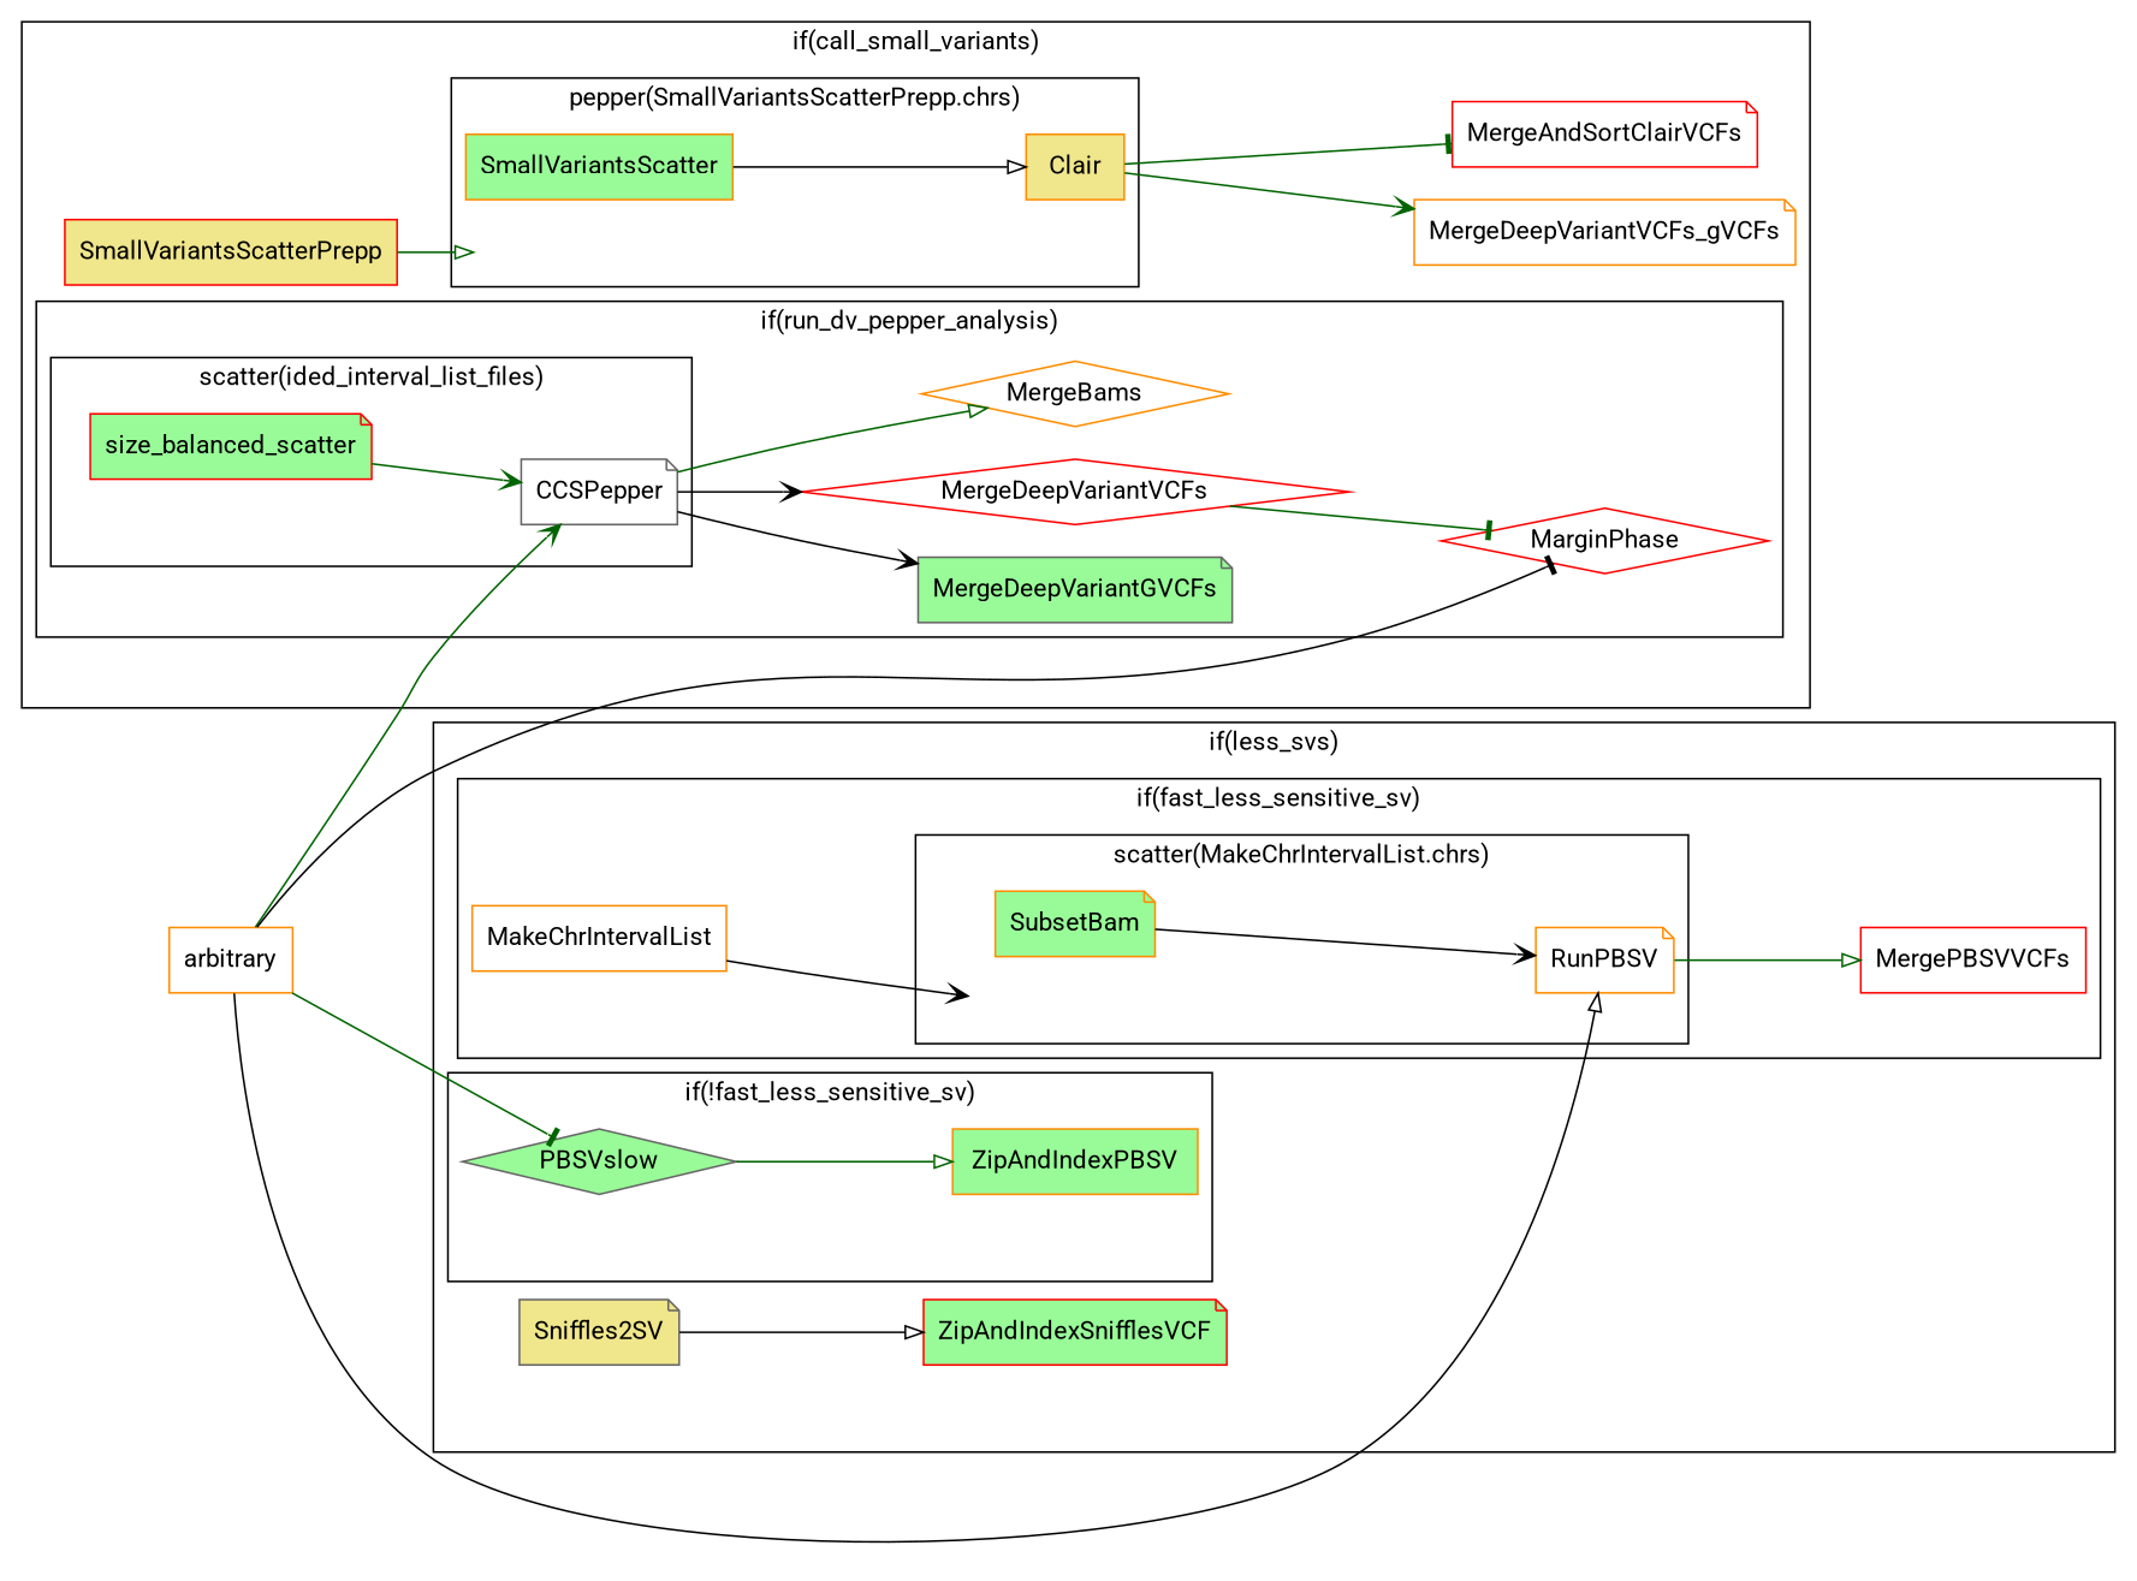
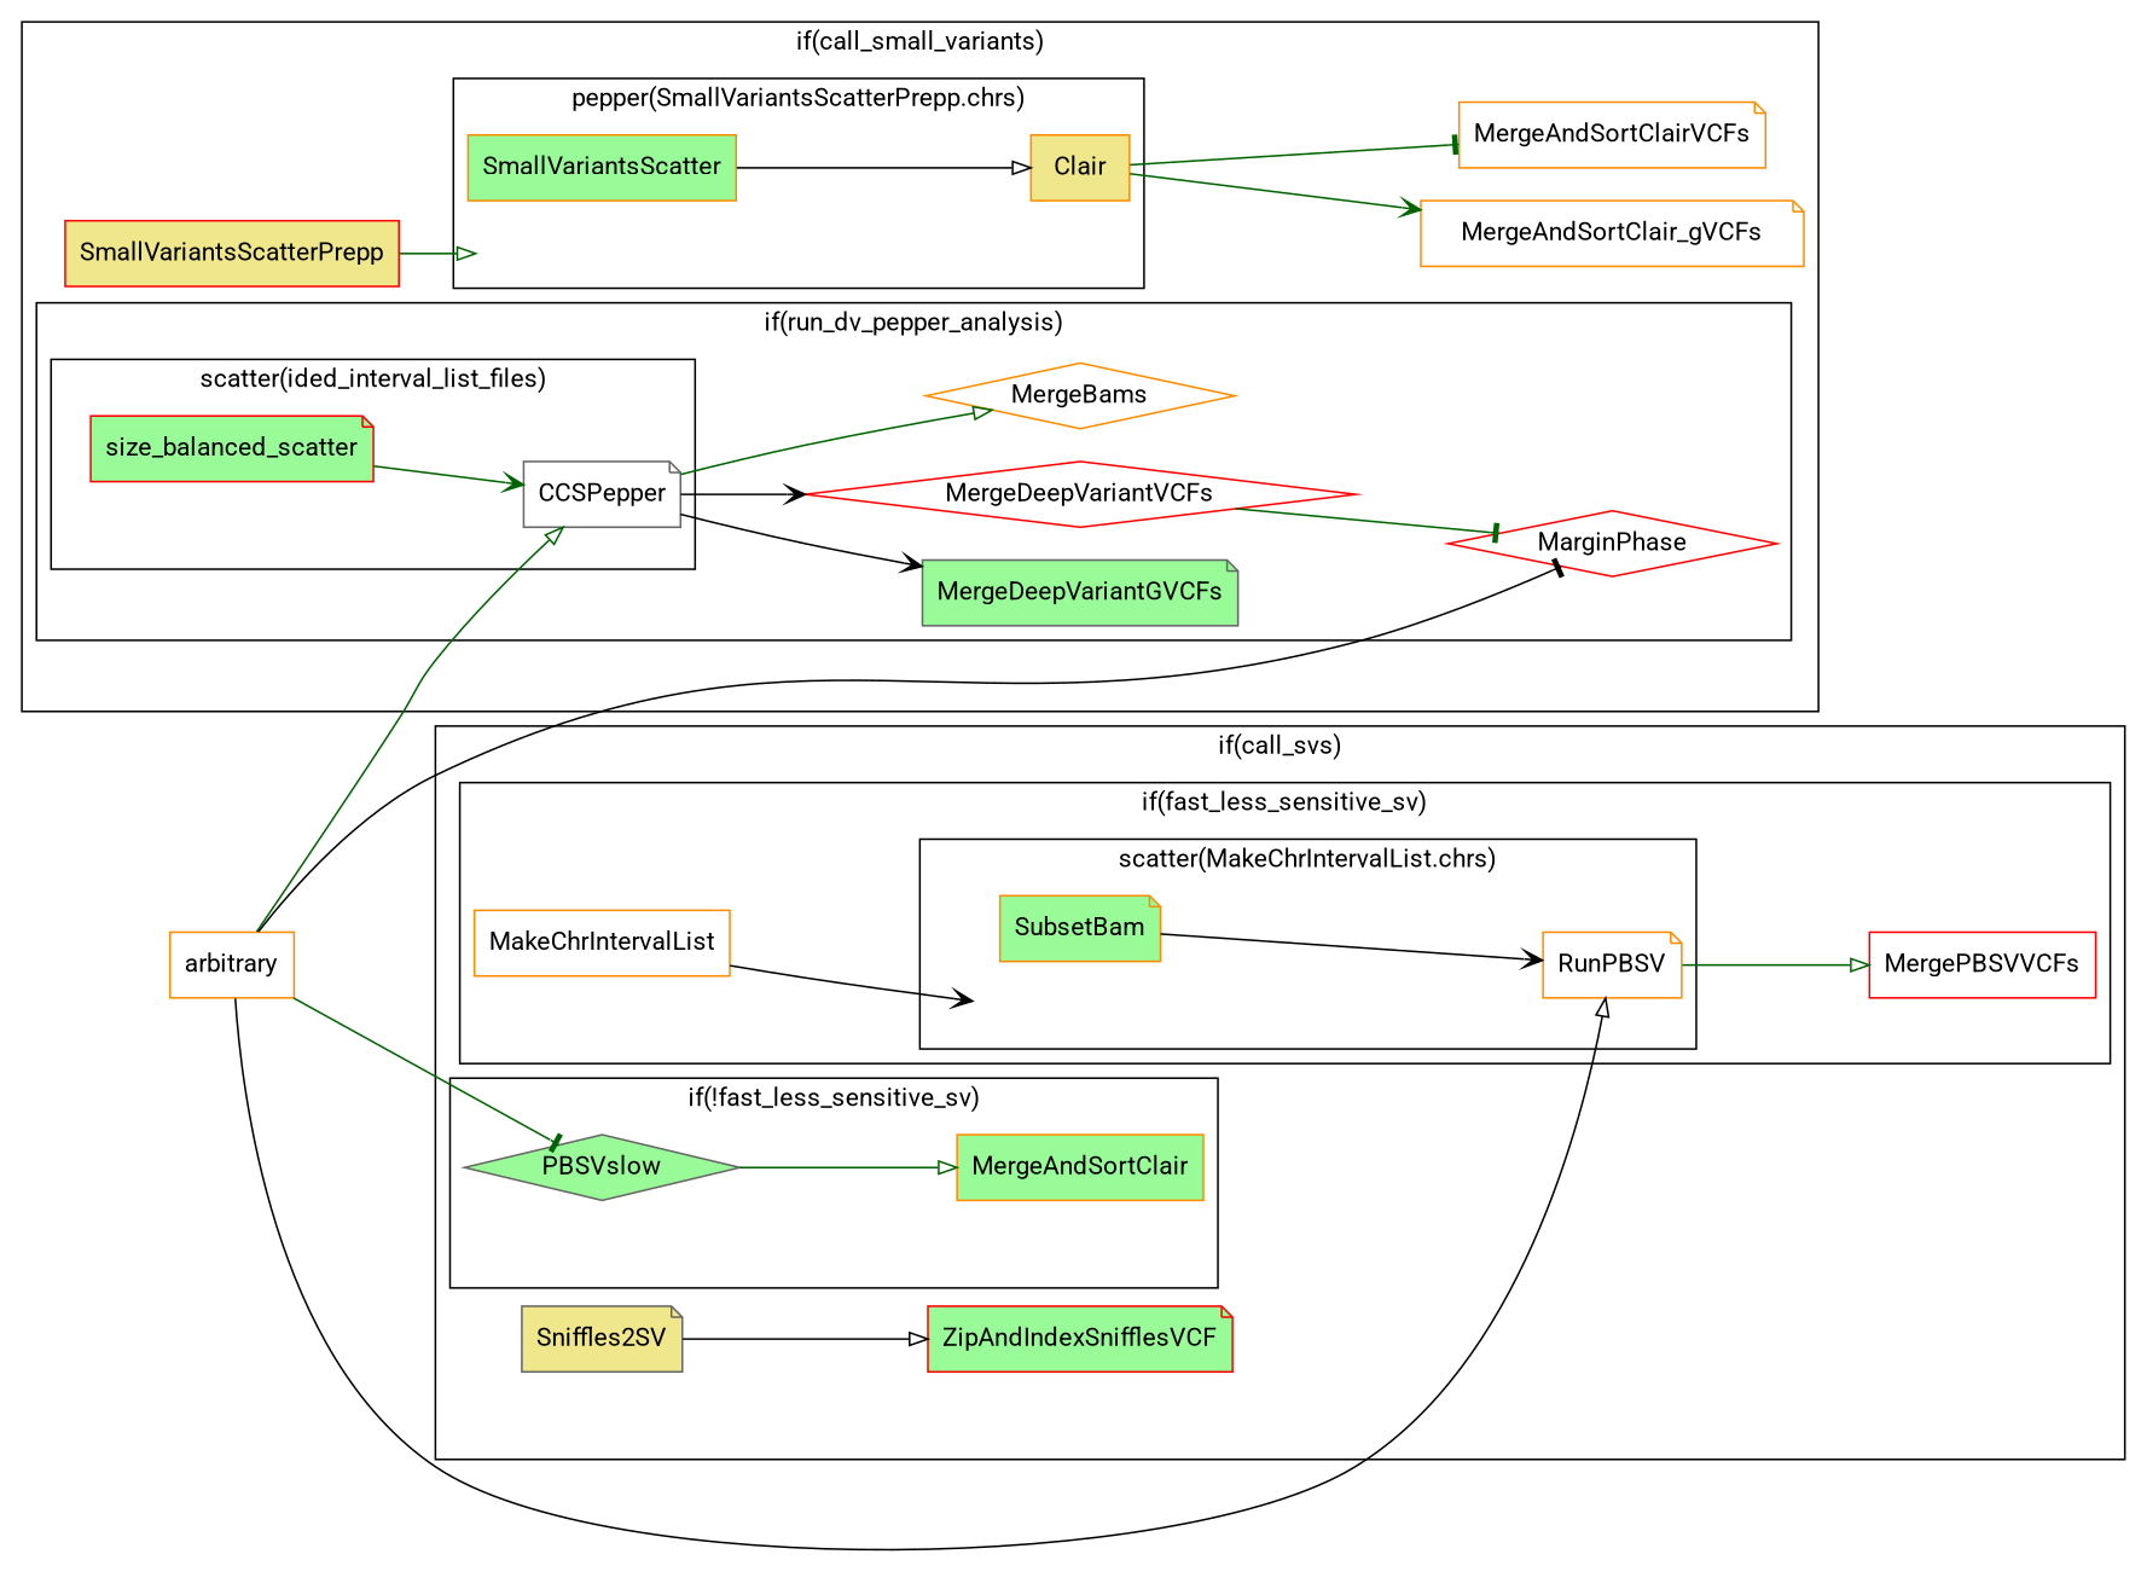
  digraph {
    compound=true
    rankdir=LR
    node [color=darkorange fillcolor=white fontname=Roboto shape=note style=filled]
    edge [arrowhead=onormal color=darkgreen]
    n1 [fillcolor=palegreen label=SmallVariantsScatter shape=box]
    n2 [fillcolor=khaki label=Clair shape=box]
    "scatter-L83C9-c" [height=0 margin=0 style=invis width=0 color="" fillcolor="" shape=""]
    n4 [color=red fillcolor=palegreen label=size_balanced_scatter]
    n5 [color=gray40 label=CCSPepper]
    "scatter-L132C13-pair" [height=0 margin=0 style=invis width=0 color="" fillcolor="" shape=""]
    n7 [color=gray40 fillcolor=palegreen label=MergeDeepVariantGVCFs]
    n8 [color=red label=MergeDeepVariantVCFs shape=diamond]
    n9 [label=MergeBams shape=diamond]
    n10 [color=red label=MarginPhase shape=diamond]
    "if-L125C9" [height=0 margin=0 style=invis width=0 color="" fillcolor="" shape=""]
    n12 [color=red fillcolor=khaki label=SmallVariantsScatterPrepp shape=box]
-   n13 [color=red label=MergeAndSortClairVCFs]
-   n14 [label=MergeDeepVariantVCFs_gVCFs]
+   n13 [label=MergeAndSortClairVCFs]
+   n14 [label=MergeAndSortClair_gVCFs]
    "if-L73C5" [height=0 margin=0 style=invis width=0 color="" fillcolor="" shape=""]
    n16 [fillcolor=palegreen label=SubsetBam]
    n17 [label=RunPBSV]
    "scatter-L206C13-c" [height=0 margin=0 style=invis width=0 color="" fillcolor="" shape=""]
    n19 [label=MakeChrIntervalList shape=box]
    n20 [color=red label=MergePBSVVCFs shape=box]
    "if-L198C9" [height=0 margin=0 style=invis width=0 color="" fillcolor="" shape=""]
    n22 [color=gray40 fillcolor=palegreen label=PBSVslow shape=diamond]
-   n23 [fillcolor=palegreen label=ZipAndIndexPBSV shape=box]
+   n23 [fillcolor=palegreen label=MergeAndSortClair shape=box]
    "if-L239C9" [height=0 margin=0 style=invis width=0 color="" fillcolor="" shape=""]
    n25 [color=gray40 fillcolor=khaki label=Sniffles2SV]
    n26 [color=red fillcolor=palegreen label=ZipAndIndexSnifflesVCF]
    "if-L197C5" [height=0 margin=0 style=invis width=0 color="" fillcolor="" shape=""]
    n28 [label=arbitrary shape=box]
    subgraph cluster_1 {
      fontname=Roboto
      label="if(call_small_variants)"
      rank=same
      n12
      n13
      n14
      "if-L73C5"
      subgraph cluster_2 {
        fontname=Roboto
        label="pepper(SmallVariantsScatterPrepp.chrs)"
        rank=same
        n1
        n2
        "scatter-L83C9-c"
      }
      subgraph cluster_3 {
        fontname=Roboto
        label="if(run_dv_pepper_analysis)"
        rank=same
        n7
        n8
        n9
        n10
        "if-L125C9"
        subgraph cluster_4 {
          fontname=Roboto
          label="scatter(ided_interval_list_files)"
          rank=same
          n4
          n5
          "scatter-L132C13-pair"
        }
      }
    }
    subgraph cluster_5 {
      fontname=Roboto
-     label="if(less_svs)"
+     label="if(call_svs)"
      rank=same
      n25
      n26
      "if-L197C5"
      subgraph cluster_6 {
        fontname=Roboto
        label="if(fast_less_sensitive_sv)"
        rank=same
        n19
        n20
        "if-L198C9"
        subgraph cluster_7 {
          fontname=Roboto
          label="scatter(MakeChrIntervalList.chrs)"
          rank=same
          n16
          n17
          "scatter-L206C13-c"
        }
      }
      subgraph cluster_8 {
        fontname=Roboto
        label="if(!fast_less_sensitive_sv)"
        rank=same
        n22
        n23
        "if-L239C9"
      }
    }
    n1 -> n2 [color=black]
    n2 -> n13 [arrowhead=tee]
    n2 -> n14 [arrowhead=vee]
    n4 -> n5 [arrowhead=vee]
    n5 -> n7 [arrowhead=vee color=black]
    n5 -> n8 [arrowhead=vee color=black]
    n5 -> n9
    n8 -> n10 [arrowhead=tee]
    n12 -> "scatter-L83C9-c"
    n16 -> n17 [arrowhead=vee color=black]
    n17 -> n20
    n19 -> "scatter-L206C13-c" [arrowhead=vee color=black]
    n22 -> n23
    n25 -> n26 [color=black]
-   n28 -> n5 [arrowhead=vee]
+   n28 -> n5
    n28 -> n10 [arrowhead=tee color=black]
    n28 -> n17 [color=black]
    n28 -> n22 [arrowhead=tee]
  }
